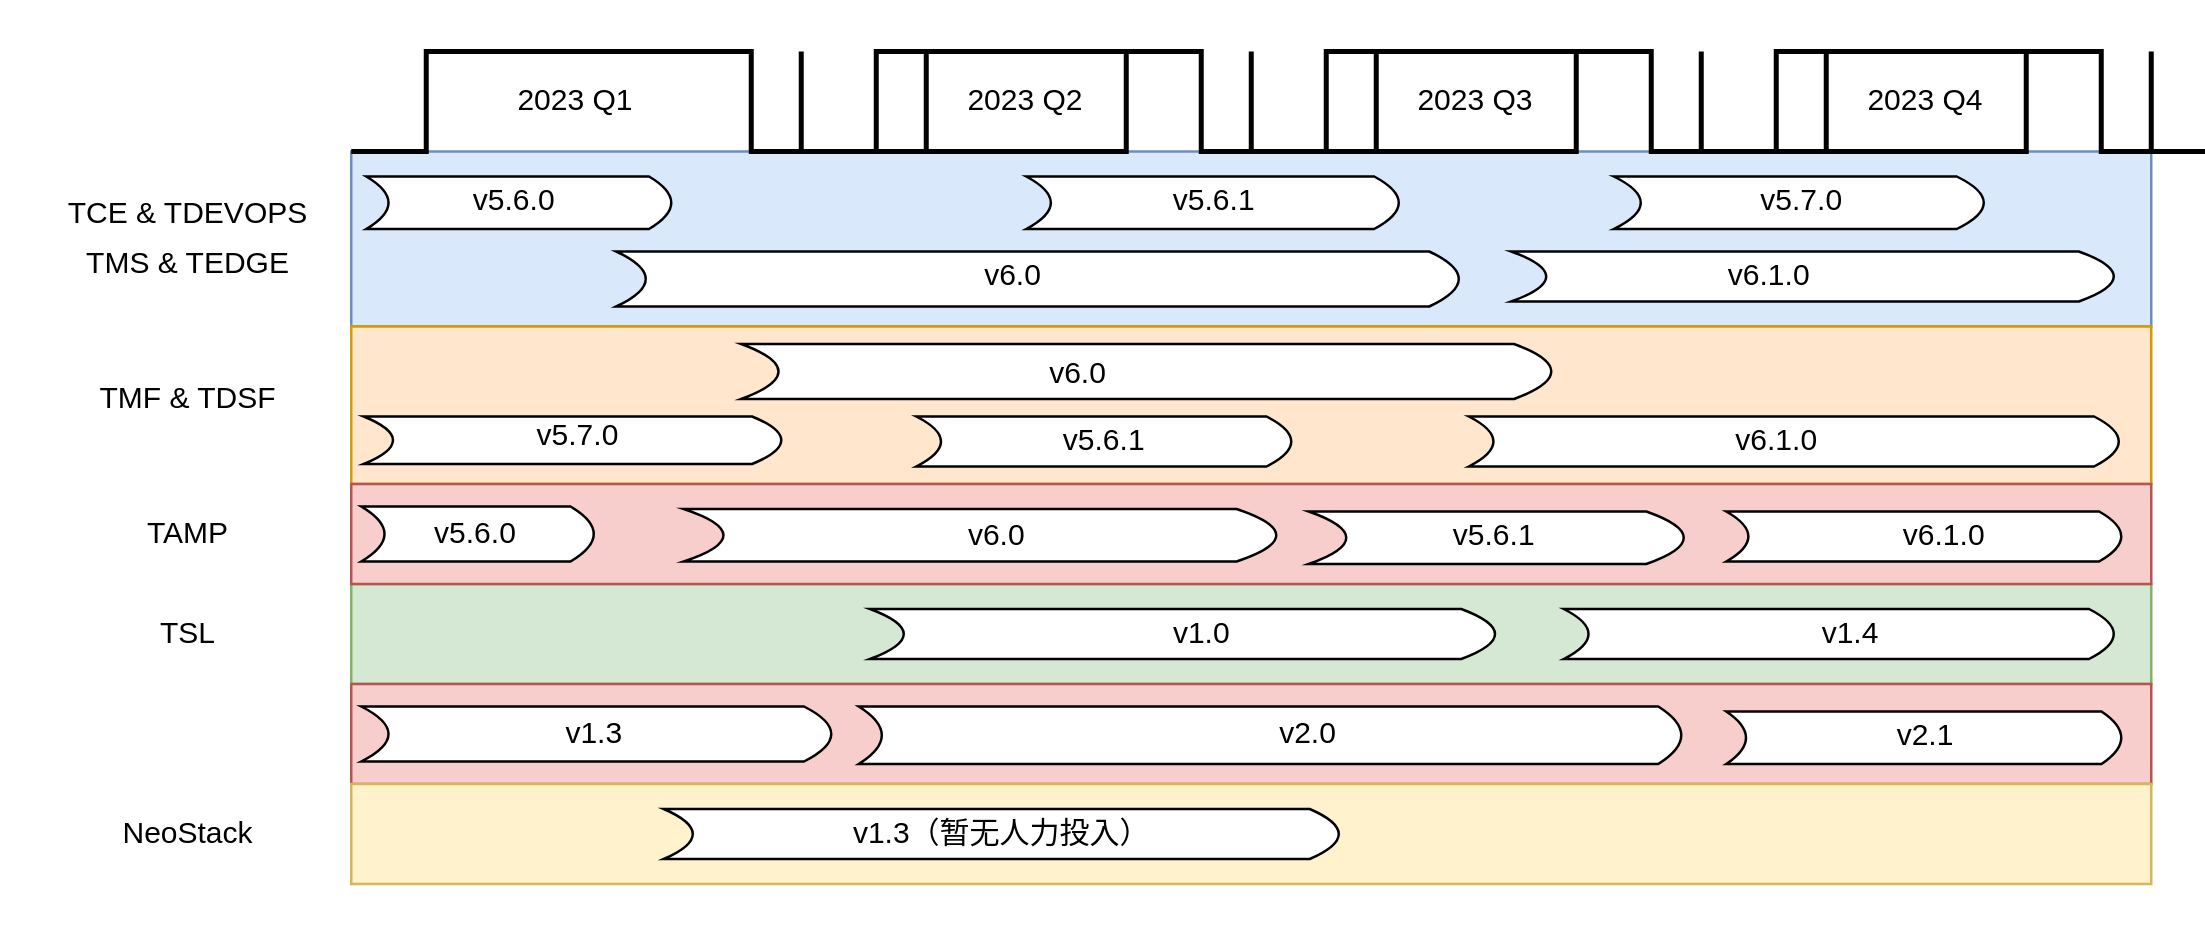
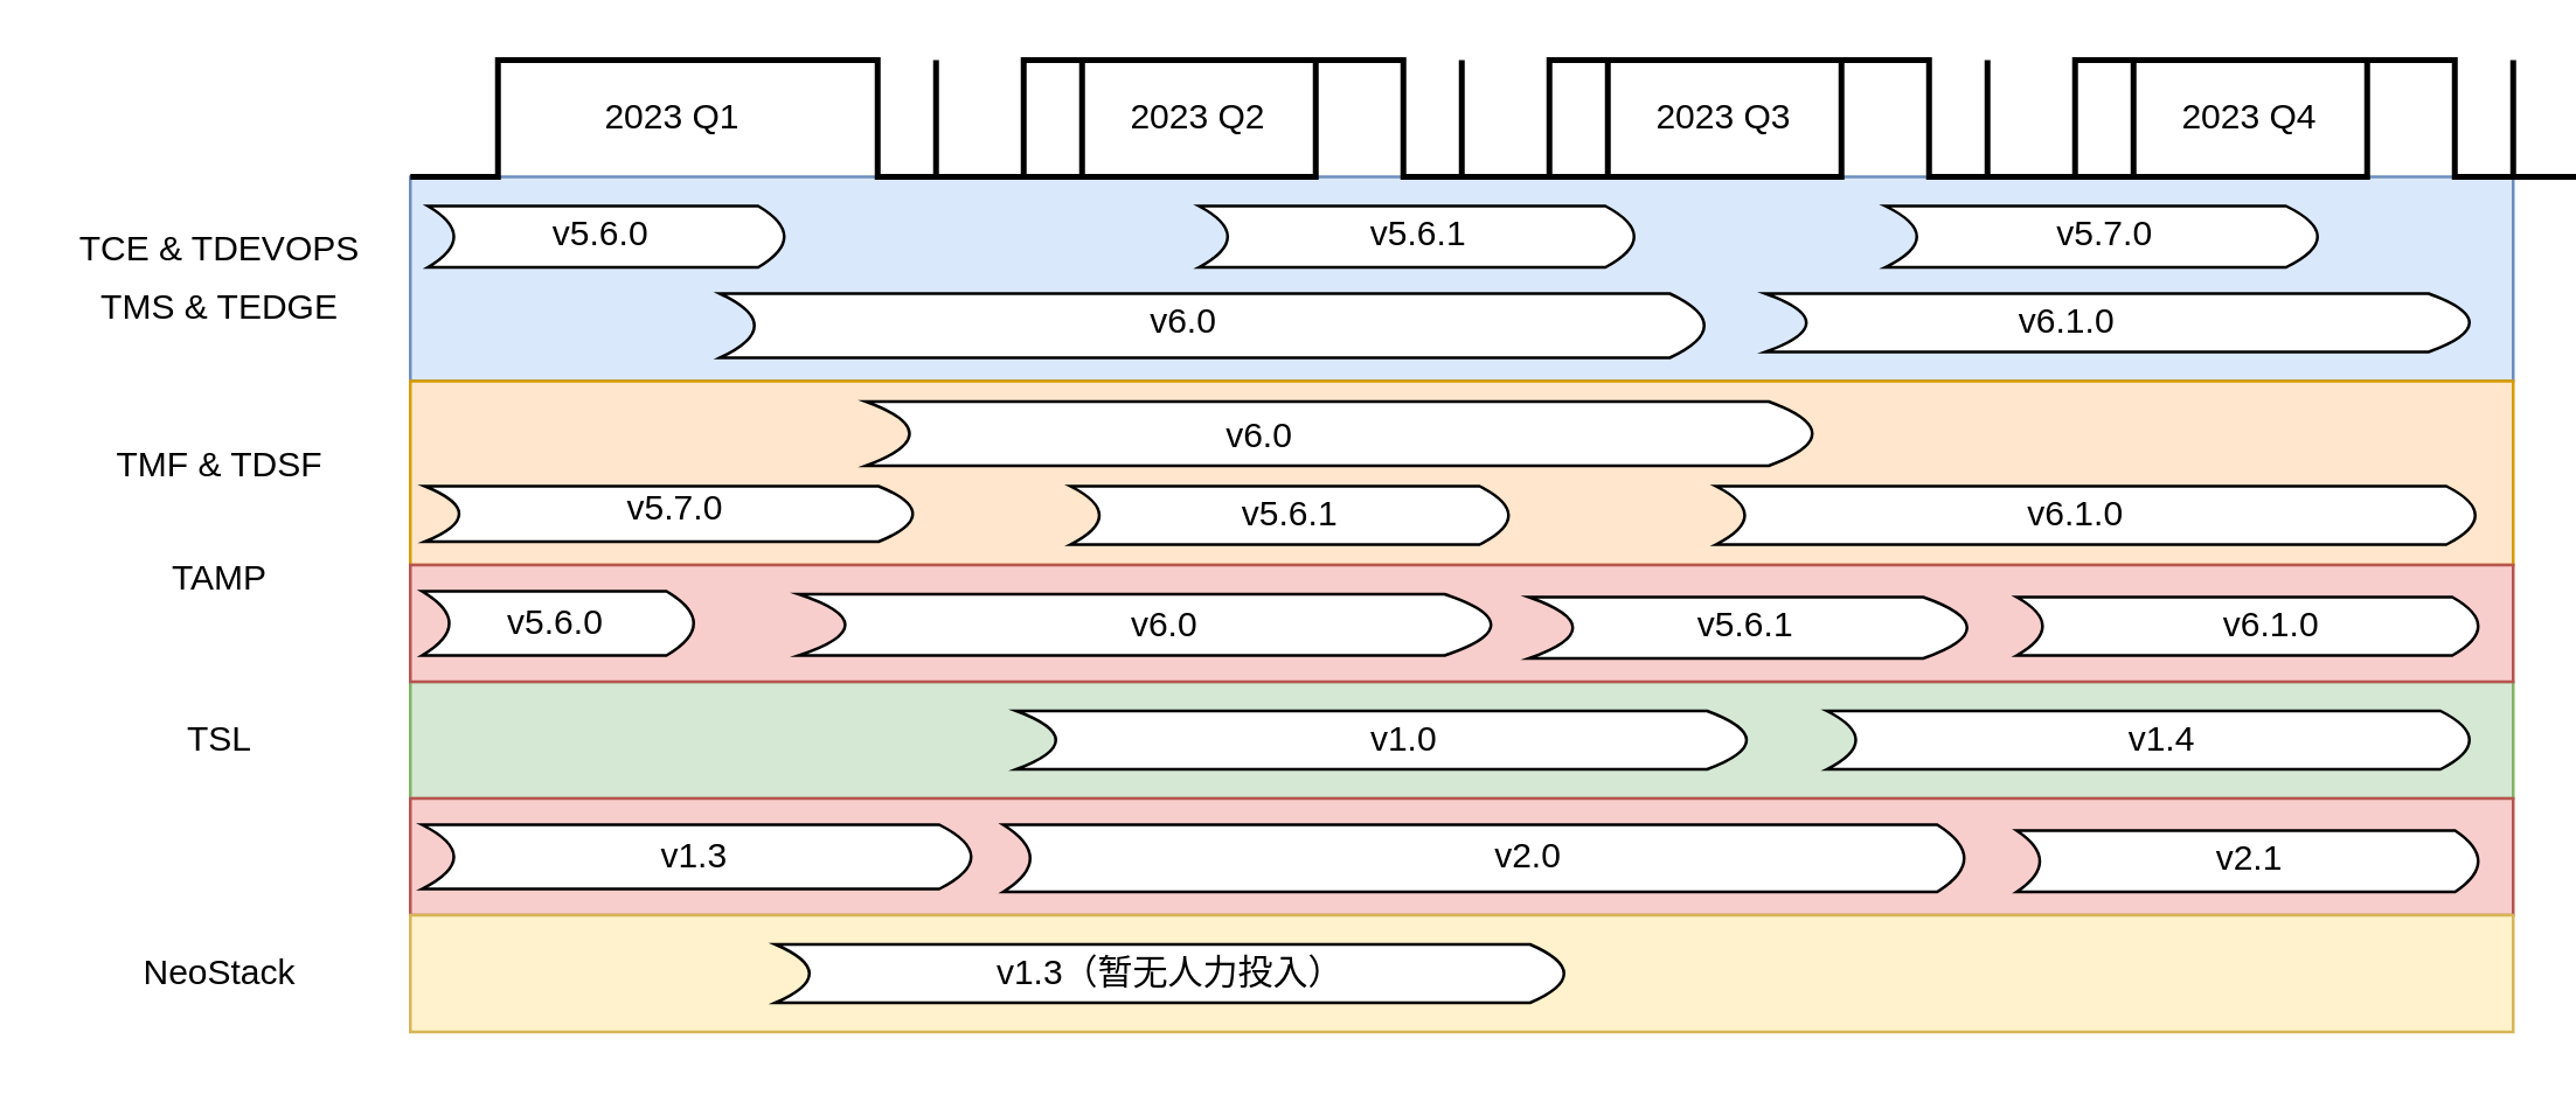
  <mxCell id="0" />
  <mxCell id="1" parent="0" />
  <mxCell id="2" value="" style="rounded=0;whiteSpace=wrap;html=1;fillColor=#dae8fc;strokeColor=#6c8ebf;" parent="1" vertex="1"><mxGeometry x="140" y="60" width="720" height="70" as="geometry" /></mxCell>
  <mxCell id="3" value="" style="verticalLabelPosition=bottom;html=1;verticalAlign=top;strokeWidth=2;shape=mxgraph.lean_mapping.timeline2;dx1=0;dy1=1;dx2=30;dy2=0;dx3=160;dy3=1;dx4=230;dy4=0;dx5=310;dy5=1;dy6=0;" parent="1" vertex="1"><mxGeometry x="140" y="20" width="180" height="40" as="geometry" /></mxCell>
  <mxCell id="4" value="2023 Q1" style="text;html=1;strokeColor=none;fillColor=none;align=center;verticalAlign=middle;whiteSpace=wrap;rounded=0;" parent="1" vertex="1"><mxGeometry x="150" y="30" width="160" height="20" as="geometry" /></mxCell>
  <mxCell id="5" value="" style="verticalLabelPosition=bottom;html=1;verticalAlign=top;strokeWidth=2;shape=mxgraph.lean_mapping.timeline2;dx1=0;dy1=1;dx2=30;dy2=0;dx3=160;dy3=1;dx4=230;dy4=0;dx5=310;dy5=1;dy6=0;" parent="1" vertex="1"><mxGeometry x="320" y="20" width="180" height="40" as="geometry" /></mxCell>
  <mxCell id="6" value="2023 Q2" style="text;html=1;strokeColor=none;fillColor=none;align=center;verticalAlign=middle;whiteSpace=wrap;rounded=0;" parent="1" vertex="1"><mxGeometry x="330" y="30" width="160" height="20" as="geometry" /></mxCell>
  <mxCell id="7" value="" style="verticalLabelPosition=bottom;html=1;verticalAlign=top;strokeWidth=2;shape=mxgraph.lean_mapping.timeline2;dx1=0;dy1=1;dx2=30;dy2=0;dx3=160;dy3=1;dx4=230;dy4=0;dx5=310;dy5=1;dy6=0;" parent="1" vertex="1"><mxGeometry x="500" y="20" width="180" height="40" as="geometry" /></mxCell>
  <mxCell id="8" value="2023 Q3" style="text;html=1;strokeColor=none;fillColor=none;align=center;verticalAlign=middle;whiteSpace=wrap;rounded=0;" parent="1" vertex="1"><mxGeometry x="510" y="30" width="160" height="20" as="geometry" /></mxCell>
  <mxCell id="9" value="" style="verticalLabelPosition=bottom;html=1;verticalAlign=top;strokeWidth=2;shape=mxgraph.lean_mapping.timeline2;dx1=0;dy1=1;dx2=30;dy2=0;dx3=160;dy3=1;dx4=230;dy4=0;dx5=310;dy5=1;dy6=0;" parent="1" vertex="1"><mxGeometry x="680" y="20" width="180" height="40" as="geometry" /></mxCell>
  <mxCell id="10" value="2023 Q4" style="text;html=1;strokeColor=none;fillColor=none;align=center;verticalAlign=middle;whiteSpace=wrap;rounded=0;" parent="1" vertex="1"><mxGeometry x="690" y="30" width="160" height="20" as="geometry" /></mxCell>
  <mxCell id="11" value="TCE &amp;amp; TDEVOPS" style="text;html=1;strokeColor=none;fillColor=none;align=center;verticalAlign=middle;whiteSpace=wrap;rounded=0;" parent="1" vertex="1"><mxGeometry x="20" y="65" width="110" height="40" as="geometry" /></mxCell>
  <mxCell id="12" value="TMF &amp;amp; TDSF" style="text;html=1;strokeColor=none;fillColor=none;align=center;verticalAlign=middle;whiteSpace=wrap;rounded=0;" parent="1" vertex="1"><mxGeometry x="20" y="149" width="110" height="20" as="geometry" /></mxCell>
  <mxCell id="13" value="TSL" style="text;html=1;strokeColor=none;fillColor=none;align=center;verticalAlign=middle;whiteSpace=wrap;rounded=0;" parent="1" vertex="1"><mxGeometry x="20" y="243" width="110" height="20" as="geometry" /></mxCell>
  <mxCell id="14" value="" style="shape=dataStorage;whiteSpace=wrap;html=1;rotation=180;size=0.073;" parent="1" vertex="1"><mxGeometry x="146" y="70" width="122" height="21" as="geometry" /></mxCell>
  <mxCell id="15" value="v5.6.0" style="text;html=1;strokeColor=none;fillColor=none;align=center;verticalAlign=middle;whiteSpace=wrap;rounded=0;" parent="1" vertex="1"><mxGeometry x="159" y="70" width="93" height="20" as="geometry" /></mxCell>
  <mxCell id="16" value="" style="shape=dataStorage;whiteSpace=wrap;html=1;rotation=180;size=0.035;" parent="1" vertex="1"><mxGeometry x="246" y="100" width="337" height="22" as="geometry" /></mxCell>
  <mxCell id="17" value="v6.0" style="text;html=1;strokeColor=none;fillColor=none;align=center;verticalAlign=middle;whiteSpace=wrap;rounded=0;" parent="1" vertex="1"><mxGeometry x="350" y="100" width="110" height="20" as="geometry" /></mxCell>
  <mxCell id="18" value="" style="shape=dataStorage;whiteSpace=wrap;html=1;rotation=180;size=0.066;" parent="1" vertex="1"><mxGeometry x="410" y="70" width="149" height="21" as="geometry" /></mxCell>
  <mxCell id="19" value="v5.6.1" style="text;html=1;strokeColor=none;fillColor=none;align=center;verticalAlign=middle;whiteSpace=wrap;rounded=0;" parent="1" vertex="1"><mxGeometry x="442.5" y="70" width="85" height="20" as="geometry" /></mxCell>
  <mxCell id="20" value="" style="shape=dataStorage;whiteSpace=wrap;html=1;rotation=180;size=0.058;" parent="1" vertex="1"><mxGeometry x="604" y="100" width="241" height="20" as="geometry" /></mxCell>
  <mxCell id="21" value="v6.1.0" style="text;html=1;strokeColor=none;fillColor=none;align=center;verticalAlign=middle;whiteSpace=wrap;rounded=0;" parent="1" vertex="1"><mxGeometry x="661" y="100" width="93" height="20" as="geometry" /></mxCell>
  <mxCell id="22" value="" style="rounded=0;whiteSpace=wrap;html=1;fillColor=#ffe6cc;strokeColor=#d79b00;" parent="1" vertex="1"><mxGeometry x="140" y="130" width="720" height="63" as="geometry" /></mxCell>
  <mxCell id="23" value="" style="shape=dataStorage;whiteSpace=wrap;html=1;rotation=180;size=0.046;" parent="1" vertex="1"><mxGeometry x="296" y="137" width="324" height="22" as="geometry" /></mxCell>
  <mxCell id="24" value="v6.0" style="text;html=1;strokeColor=none;fillColor=none;align=center;verticalAlign=middle;whiteSpace=wrap;rounded=0;" parent="1" vertex="1"><mxGeometry x="402" y="139" width="58" height="20" as="geometry" /></mxCell>
  <mxCell id="25" value="" style="shape=dataStorage;whiteSpace=wrap;html=1;rotation=180;size=0.07;" parent="1" vertex="1"><mxGeometry x="145" y="166" width="167" height="19" as="geometry" /></mxCell>
  <mxCell id="26" value="v5.7.0" style="text;html=1;strokeColor=none;fillColor=none;align=center;verticalAlign=middle;whiteSpace=wrap;rounded=0;" parent="1" vertex="1"><mxGeometry x="175.5" y="164" width="110" height="20" as="geometry" /></mxCell>
  <mxCell id="27" value="" style="rounded=0;whiteSpace=wrap;html=1;fillColor=#d5e8d4;strokeColor=#82b366;" parent="1" vertex="1"><mxGeometry x="140" y="233" width="720" height="40" as="geometry" /></mxCell>
  <mxCell id="28" value="" style="shape=dataStorage;whiteSpace=wrap;html=1;rotation=180;size=0.054;" parent="1" vertex="1"><mxGeometry x="347.5" y="243" width="250" height="20" as="geometry" /></mxCell>
  <mxCell id="29" value="v1.0" style="text;html=1;strokeColor=none;fillColor=none;align=center;verticalAlign=middle;whiteSpace=wrap;rounded=0;" parent="1" vertex="1"><mxGeometry x="442.5" y="243" width="75" height="20" as="geometry" /></mxCell>
  <mxCell id="30" value="" style="shape=dataStorage;whiteSpace=wrap;html=1;rotation=180;size=0.045;" parent="1" vertex="1"><mxGeometry x="625" y="243" width="220" height="20" as="geometry" /></mxCell>
  <mxCell id="31" value="v1.4" style="text;html=1;strokeColor=none;fillColor=none;align=center;verticalAlign=middle;whiteSpace=wrap;rounded=0;" parent="1" vertex="1"><mxGeometry x="685" y="243" width="110" height="20" as="geometry" /></mxCell>
- <mxCell id="32" value="TAMP" style="text;html=1;strokeColor=none;fillColor=none;align=center;verticalAlign=middle;whiteSpace=wrap;rounded=0;" parent="1" vertex="1"><mxGeometry x="20" y="203" width="110" height="20" as="geometry" /></mxCell>
+ <mxCell id="32" value="TAMP" style="text;html=1;strokeColor=none;fillColor=none;align=center;verticalAlign=middle;whiteSpace=wrap;rounded=0;" parent="1" vertex="1"><mxGeometry x="20" y="188" width="110" height="20" as="geometry" /></mxCell>
  <mxCell id="33" value="" style="rounded=0;whiteSpace=wrap;html=1;fillColor=#f8cecc;strokeColor=#b85450;" parent="1" vertex="1"><mxGeometry x="140" y="193" width="720" height="40" as="geometry" /></mxCell>
  <mxCell id="34" value="" style="shape=dataStorage;whiteSpace=wrap;html=1;rotation=180;size=0.067;" parent="1" vertex="1"><mxGeometry x="273" y="203" width="237" height="21" as="geometry" /></mxCell>
  <mxCell id="35" value="v6.0" style="text;html=1;strokeColor=none;fillColor=none;align=center;verticalAlign=middle;whiteSpace=wrap;rounded=0;" parent="1" vertex="1"><mxGeometry x="343" y="204" width="111" height="20" as="geometry" /></mxCell>
  <mxCell id="36" value="NeoStack" style="text;html=1;strokeColor=none;fillColor=none;align=center;verticalAlign=middle;whiteSpace=wrap;rounded=0;" parent="1" vertex="1"><mxGeometry x="20" y="323" width="110" height="20" as="geometry" /></mxCell>
  <mxCell id="37" value="" style="rounded=0;whiteSpace=wrap;html=1;fillColor=#f8cecc;strokeColor=#b85450;" parent="1" vertex="1"><mxGeometry x="140" y="273" width="720" height="40" as="geometry" /></mxCell>
  <mxCell id="38" value="" style="shape=dataStorage;whiteSpace=wrap;html=1;rotation=180;size=0.058;" parent="1" vertex="1"><mxGeometry x="144" y="282" width="188" height="22" as="geometry" /></mxCell>
  <mxCell id="39" value="v1.3" style="text;html=1;strokeColor=none;fillColor=none;align=center;verticalAlign=middle;whiteSpace=wrap;rounded=0;" parent="1" vertex="1"><mxGeometry x="203.5" y="283" width="67" height="20" as="geometry" /></mxCell>
  <mxCell id="40" value="" style="rounded=0;whiteSpace=wrap;html=1;fillColor=#fff2cc;strokeColor=#d6b656;" parent="1" vertex="1"><mxGeometry x="140" y="313" width="720" height="40" as="geometry" /></mxCell>
  <mxCell id="41" value="" style="shape=dataStorage;whiteSpace=wrap;html=1;rotation=180;size=0.043;" parent="1" vertex="1"><mxGeometry x="265" y="323" width="270" height="20" as="geometry" /></mxCell>
  <mxCell id="42" value="v1.3（暂无人力投入）" style="text;html=1;strokeColor=none;fillColor=none;align=center;verticalAlign=middle;whiteSpace=wrap;rounded=0;" parent="1" vertex="1"><mxGeometry x="337.5" y="323" width="125" height="20" as="geometry" /></mxCell>
  <mxCell id="43" value="" style="shape=dataStorage;whiteSpace=wrap;html=1;rotation=180;size=0.028;" parent="1" vertex="1"><mxGeometry x="343" y="282" width="329" height="23" as="geometry" /></mxCell>
  <mxCell id="44" value="v2.0" style="text;html=1;strokeColor=none;fillColor=none;align=center;verticalAlign=middle;whiteSpace=wrap;rounded=0;" parent="1" vertex="1"><mxGeometry x="468" y="283" width="110" height="20" as="geometry" /></mxCell>
  <mxCell id="45" value="TMS &amp;amp; TEDGE" style="text;html=1;strokeColor=none;fillColor=none;align=center;verticalAlign=middle;whiteSpace=wrap;rounded=0;" parent="1" vertex="1"><mxGeometry x="20" y="95" width="110" height="20" as="geometry" /></mxCell>
  <mxCell id="46" value="" style="shape=dataStorage;whiteSpace=wrap;html=1;rotation=180;size=0.073;" parent="1" vertex="1"><mxGeometry x="645" y="70" width="148" height="21" as="geometry" /></mxCell>
  <mxCell id="47" value="v5.7.0" style="text;html=1;strokeColor=none;fillColor=none;align=center;verticalAlign=middle;whiteSpace=wrap;rounded=0;" parent="1" vertex="1"><mxGeometry x="677.5" y="70" width="85" height="20" as="geometry" /></mxCell>
  <mxCell id="48" value="" style="shape=dataStorage;whiteSpace=wrap;html=1;rotation=180;size=0.038;" parent="1" vertex="1"><mxGeometry x="587" y="166" width="260" height="20" as="geometry" /></mxCell>
  <mxCell id="49" value="v6.1.0" style="text;html=1;strokeColor=none;fillColor=none;align=center;verticalAlign=middle;whiteSpace=wrap;rounded=0;" parent="1" vertex="1"><mxGeometry x="663.5" y="166" width="93" height="20" as="geometry" /></mxCell>
  <mxCell id="50" value="" style="shape=dataStorage;whiteSpace=wrap;html=1;rotation=180;" parent="1" vertex="1"><mxGeometry x="144" y="202" width="93" height="22" as="geometry" /></mxCell>
  <mxCell id="51" value="v5.6.0" style="text;html=1;strokeColor=none;fillColor=none;align=center;verticalAlign=middle;whiteSpace=wrap;rounded=0;" parent="1" vertex="1"><mxGeometry x="153" y="203" width="74" height="20" as="geometry" /></mxCell>
  <mxCell id="52" value="" style="shape=dataStorage;whiteSpace=wrap;html=1;rotation=180;size=0.05;" parent="1" vertex="1"><mxGeometry x="690" y="284" width="158" height="21" as="geometry" /></mxCell>
  <mxCell id="53" value="v2.1" style="text;html=1;strokeColor=none;fillColor=none;align=center;verticalAlign=middle;whiteSpace=wrap;rounded=0;" parent="1" vertex="1"><mxGeometry x="727" y="284" width="86" height="20" as="geometry" /></mxCell>
  <mxCell id="54" value="" style="shape=dataStorage;whiteSpace=wrap;html=1;rotation=180;size=0.066;" parent="1" vertex="1"><mxGeometry x="366" y="166" width="150" height="20" as="geometry" /></mxCell>
  <mxCell id="55" value="v5.6.1" style="text;html=1;strokeColor=none;fillColor=none;align=center;verticalAlign=middle;whiteSpace=wrap;rounded=0;" parent="1" vertex="1"><mxGeometry x="398.5" y="166" width="85" height="20" as="geometry" /></mxCell>
  <mxCell id="56" value="" style="shape=dataStorage;whiteSpace=wrap;html=1;rotation=180;" parent="1" vertex="1"><mxGeometry x="523" y="204" width="150" height="21" as="geometry" /></mxCell>
  <mxCell id="57" value="v5.6.1" style="text;html=1;strokeColor=none;fillColor=none;align=center;verticalAlign=middle;whiteSpace=wrap;rounded=0;" parent="1" vertex="1"><mxGeometry x="555" y="204" width="85" height="20" as="geometry" /></mxCell>
  <mxCell id="58" value="" style="shape=dataStorage;whiteSpace=wrap;html=1;rotation=180;size=0.056;" parent="1" vertex="1"><mxGeometry x="690" y="204" width="158" height="20" as="geometry" /></mxCell>
  <mxCell id="59" value="v6.1.0" style="text;html=1;strokeColor=none;fillColor=none;align=center;verticalAlign=middle;whiteSpace=wrap;rounded=0;" parent="1" vertex="1"><mxGeometry x="721.5" y="204" width="111" height="20" as="geometry" /></mxCell>
